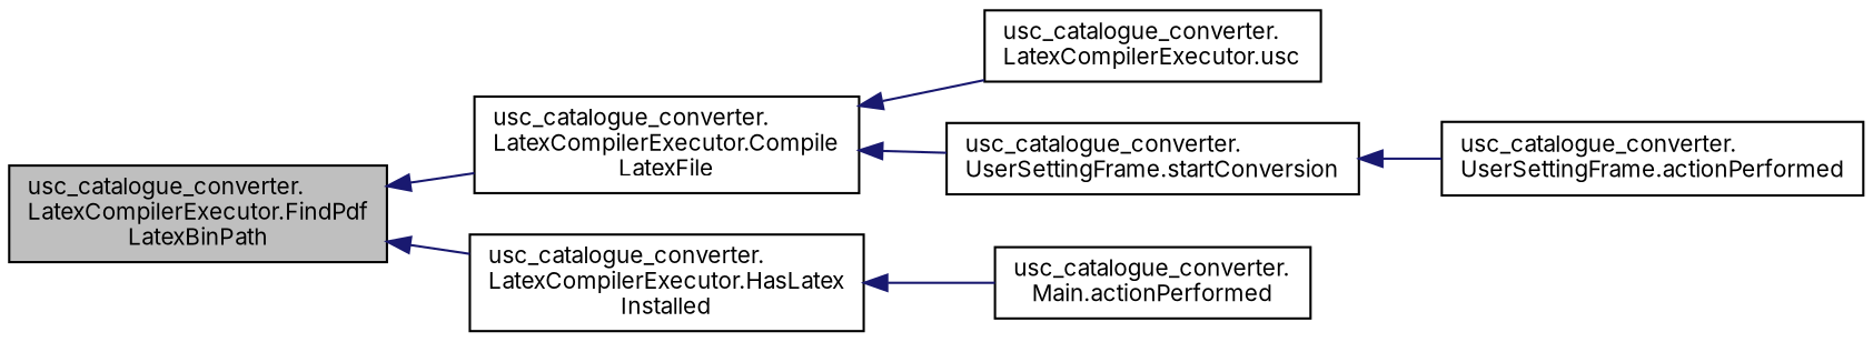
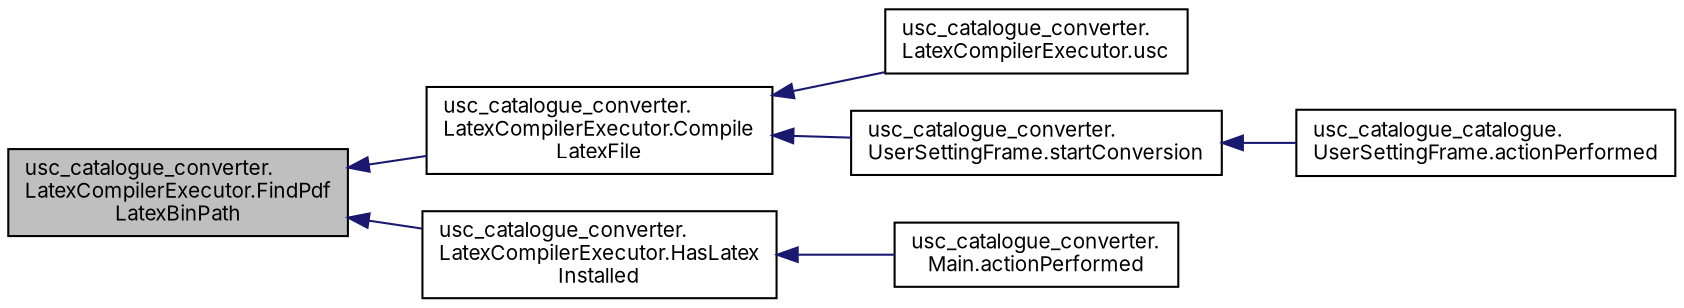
  digraph {
    fontname=Inter
    rankdir=LR
    node [color=black fillcolor=white fontname=Inter fontsize=10 shape=record style=filled]
    edge [color=midnightblue dir=back fontname=Inter fontsize=10 labelfontname=Helvetica labelfontsize=10 style=solid]
    n1 [fillcolor=grey75 fontcolor=black height=0.2 label="usc_catalogue_converter.\lLatexCompilerExecutor.FindPdf\lLatexBinPath" width=0.4]
    n2 [height=0.2 label="usc_catalogue_converter.\lLatexCompilerExecutor.Compile\lLatexFile" width=0.4]
    n3 [height=0.2 label="usc_catalogue_converter.\lLatexCompilerExecutor.HasLatex\lInstalled" width=0.4]
    n4 [height=0.2 label="usc_catalogue_converter.\lLatexCompilerExecutor.usc" width=0.4]
    n5 [height=0.2 label="usc_catalogue_converter.\lUserSettingFrame.startConversion" width=0.4]
    n6 [height=0.2 label="usc_catalogue_converter.\lMain.actionPerformed" width=0.4]
-   n7 [height=0.2 label="usc_catalogue_converter.\lUserSettingFrame.actionPerformed" width=0.4]
+   n7 [height=0.2 label="usc_catalogue_catalogue.\lUserSettingFrame.actionPerformed" width=0.4]
    n1 -> n2
    n1 -> n3
    n2 -> n4
    n2 -> n5
    n3 -> n6
    n5 -> n7
  }
